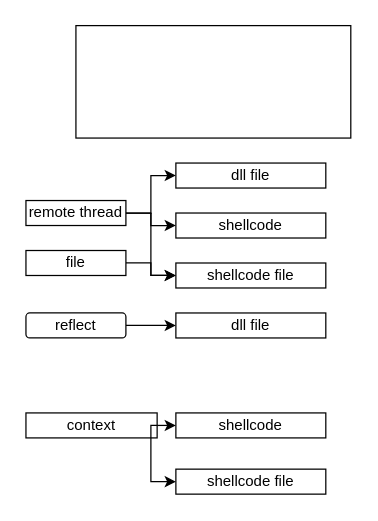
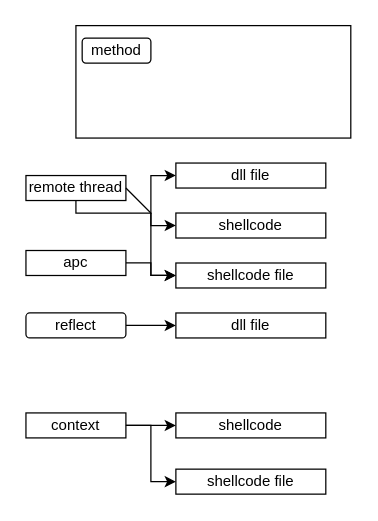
  <mxCell id="0" />
  <mxCell id="1" parent="0" />
  <mxCell id="2" value="" style="rounded=0;whiteSpace=wrap;html=1;" parent="1" vertex="1"><mxGeometry x="60" y="20" width="220" height="90" as="geometry" /></mxCell>
+ <mxCell id="3" value="method" style="rounded=1;whiteSpace=wrap;html=1;" parent="1" vertex="1"><mxGeometry x="65" y="30" width="55" height="20" as="geometry" /></mxCell>
  <mxCell id="4" value="" style="edgeStyle=orthogonalEdgeStyle;rounded=0;orthogonalLoop=1;jettySize=auto;html=1;" edge="1" parent="1" source="5" target="14"><mxGeometry relative="1" as="geometry"><Array as="points"><mxPoint x="120" y="170" /><mxPoint x="120" y="140" /></Array></mxGeometry></mxCell>
- <mxCell id="5" value="remote thread" style="rounded=0;whiteSpace=wrap;html=1;" vertex="1" parent="1"><mxGeometry x="20" y="160" width="80" height="20" as="geometry" /></mxCell>
+ <mxCell id="5" value="remote thread" style="rounded=0;whiteSpace=wrap;html=1;" vertex="1" parent="1"><mxGeometry x="20" y="140" width="80" height="20" as="geometry" /></mxCell>
  <mxCell id="6" value="" style="edgeStyle=orthogonalEdgeStyle;rounded=0;orthogonalLoop=1;jettySize=auto;html=1;" edge="1" parent="1" source="7" target="13"><mxGeometry relative="1" as="geometry" /></mxCell>
- <mxCell id="7" value="file" style="rounded=0;whiteSpace=wrap;html=1;" vertex="1" parent="1"><mxGeometry x="20" y="200" width="80" height="20" as="geometry" /></mxCell>
+ <mxCell id="7" value="apc" style="rounded=0;whiteSpace=wrap;html=1;" vertex="1" parent="1"><mxGeometry x="20" y="200" width="80" height="20" as="geometry" /></mxCell>
  <mxCell id="8" value="" style="edgeStyle=orthogonalEdgeStyle;rounded=0;orthogonalLoop=1;jettySize=auto;html=1;entryX=0;entryY=0.5;entryDx=0;entryDy=0;" edge="1" parent="1" source="9" target="10"><mxGeometry relative="1" as="geometry" /></mxCell>
  <mxCell id="9" value="reflect" style="whiteSpace=wrap;html=1;rounded=1;" vertex="1" parent="1"><mxGeometry x="20" y="250" width="80" height="20" as="geometry" /></mxCell>
  <mxCell id="10" value="dll file" style="rounded=0;whiteSpace=wrap;html=1;" vertex="1" parent="1"><mxGeometry x="140" y="250" width="120" height="20" as="geometry" /></mxCell>
- <mxCell id="11" value="context" style="rounded=0;whiteSpace=wrap;html=1;" vertex="1" parent="1"><mxGeometry x="20" y="330" width="105" height="20" as="geometry" /></mxCell>
+ <mxCell id="11" value="context" style="rounded=0;whiteSpace=wrap;html=1;" vertex="1" parent="1"><mxGeometry x="20" y="330" width="80" height="20" as="geometry" /></mxCell>
  <mxCell id="12" value="shellcode" style="rounded=0;whiteSpace=wrap;html=1;" vertex="1" parent="1"><mxGeometry x="140" y="170" width="120" height="20" as="geometry" /></mxCell>
  <mxCell id="13" value="shellcode file" style="rounded=0;whiteSpace=wrap;html=1;" vertex="1" parent="1"><mxGeometry x="140" y="210" width="120" height="20" as="geometry" /></mxCell>
  <mxCell id="14" value="dll file" style="rounded=0;whiteSpace=wrap;html=1;" vertex="1" parent="1"><mxGeometry x="140" y="130" width="120" height="20" as="geometry" /></mxCell>
  <mxCell id="15" value="" style="endArrow=classic;html=1;rounded=0;exitX=1;exitY=0.5;exitDx=0;exitDy=0;entryX=0;entryY=0.5;entryDx=0;entryDy=0;" edge="1" parent="1" source="5" target="12"><mxGeometry width="50" height="50" relative="1" as="geometry"><mxPoint x="130" y="250" as="sourcePoint" /><mxPoint x="180" y="200" as="targetPoint" /><Array as="points"><mxPoint x="120" y="170" /><mxPoint x="120" y="180" /></Array></mxGeometry></mxCell>
  <mxCell id="16" value="" style="endArrow=classic;html=1;rounded=0;entryX=0;entryY=0.5;entryDx=0;entryDy=0;" edge="1" parent="1" target="13"><mxGeometry width="50" height="50" relative="1" as="geometry"><mxPoint x="120" y="170" as="sourcePoint" /><mxPoint x="180" y="200" as="targetPoint" /><Array as="points"><mxPoint x="120" y="220" /></Array></mxGeometry></mxCell>
  <mxCell id="17" value="shellcode" style="rounded=0;whiteSpace=wrap;html=1;" vertex="1" parent="1"><mxGeometry x="140" y="330" width="120" height="20" as="geometry" /></mxCell>
  <mxCell id="18" value="shellcode file" style="rounded=0;whiteSpace=wrap;html=1;" vertex="1" parent="1"><mxGeometry x="140" y="375" width="120" height="20" as="geometry" /></mxCell>
  <mxCell id="19" value="" style="endArrow=classic;html=1;rounded=0;exitX=1;exitY=0.5;exitDx=0;exitDy=0;" edge="1" parent="1" source="11" target="17"><mxGeometry width="50" height="50" relative="1" as="geometry"><mxPoint x="150" y="250" as="sourcePoint" /><mxPoint x="200" y="200" as="targetPoint" /></mxGeometry></mxCell>
  <mxCell id="20" value="" style="endArrow=classic;html=1;rounded=0;exitX=1;exitY=0.5;exitDx=0;exitDy=0;entryX=0;entryY=0.5;entryDx=0;entryDy=0;" edge="1" parent="1" source="11" target="18"><mxGeometry width="50" height="50" relative="1" as="geometry"><mxPoint x="150" y="250" as="sourcePoint" /><mxPoint x="200" y="200" as="targetPoint" /><Array as="points"><mxPoint x="120" y="340" /><mxPoint x="120" y="385" /></Array></mxGeometry></mxCell>
